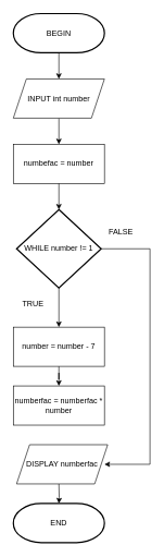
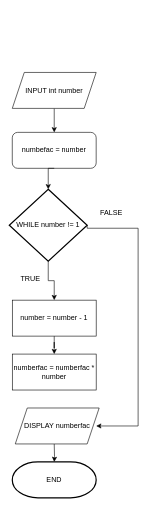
  <mxCell id="0" />
  <mxCell id="1" parent="0" />
- <mxCell id="2" value="" style="edgeStyle=orthogonalEdgeStyle;rounded=0;orthogonalLoop=1;jettySize=auto;html=1;" parent="1" source="3" target="6" edge="1"><mxGeometry relative="1" as="geometry" /></mxCell>
- <mxCell id="3" value="BEGIN" style="strokeWidth=2;html=1;shape=mxgraph.flowchart.terminator;whiteSpace=wrap;rounded=0;" parent="1" vertex="1"><mxGeometry x="20" y="20" width="140" height="60" as="geometry" /></mxCell>
- <mxCell id="4" value="numbefac = number" style="rounded=0;whiteSpace=wrap;html=1;" parent="1" vertex="1"><mxGeometry x="20" y="220" width="140" height="60" as="geometry" /></mxCell>
+ <mxCell id="4" value="numbefac = number" style="whiteSpace=wrap;html=1;rounded=1;" parent="1" vertex="1"><mxGeometry x="20" y="220" width="140" height="60" as="geometry" /></mxCell>
  <mxCell id="5" style="edgeStyle=orthogonalEdgeStyle;rounded=0;orthogonalLoop=1;jettySize=auto;html=1;exitX=0.5;exitY=1;exitDx=0;exitDy=0;" parent="1" source="6" target="4" edge="1"><mxGeometry relative="1" as="geometry" /></mxCell>
  <mxCell id="6" value="INPUT int number" style="shape=parallelogram;perimeter=parallelogramPerimeter;whiteSpace=wrap;html=1;fixedSize=1;rounded=0;" parent="1" vertex="1"><mxGeometry x="20" y="120" width="140" height="60" as="geometry" /></mxCell>
  <mxCell id="7" style="edgeStyle=orthogonalEdgeStyle;rounded=0;orthogonalLoop=1;jettySize=auto;html=1;exitX=0.5;exitY=1;exitDx=0;exitDy=0;exitPerimeter=0;" parent="1" source="9" target="11" edge="1"><mxGeometry relative="1" as="geometry" /></mxCell>
  <mxCell id="8" style="edgeStyle=orthogonalEdgeStyle;rounded=0;orthogonalLoop=1;jettySize=auto;html=1;exitX=1;exitY=0.5;exitDx=0;exitDy=0;exitPerimeter=0;entryX=1;entryY=0.5;entryDx=0;entryDy=0;" parent="1" source="9" edge="1"><mxGeometry relative="1" as="geometry"><Array as="points"><mxPoint x="230" y="380" /><mxPoint x="230" y="710" /></Array><mxPoint x="160" y="710" as="targetPoint" /></mxGeometry></mxCell>
- <mxCell id="9" value="WHILE number != 1" style="strokeWidth=2;html=1;shape=mxgraph.flowchart.decision;whiteSpace=wrap;rounded=0;" parent="1" vertex="1"><mxGeometry x="25" y="320" width="130" height="120" as="geometry" /></mxCell>
+ <mxCell id="9" value="WHILE number != 1" style="strokeWidth=2;html=1;shape=mxgraph.flowchart.decision;whiteSpace=wrap;rounded=0;" parent="1" vertex="1"><mxGeometry x="15" y="315" width="130" height="120" as="geometry" /></mxCell>
  <mxCell id="10" style="edgeStyle=orthogonalEdgeStyle;rounded=0;orthogonalLoop=1;jettySize=auto;html=1;exitX=0.5;exitY=1;exitDx=0;exitDy=0;" parent="1" source="11" target="12" edge="1"><mxGeometry relative="1" as="geometry" /></mxCell>
- <mxCell id="11" value="number = number - 7" style="rounded=0;whiteSpace=wrap;html=1;" parent="1" vertex="1"><mxGeometry x="20" y="500" width="140" height="60" as="geometry" /></mxCell>
+ <mxCell id="11" value="number = number - 1" style="rounded=0;whiteSpace=wrap;html=1;" parent="1" vertex="1"><mxGeometry x="20" y="500" width="140" height="60" as="geometry" /></mxCell>
  <mxCell id="12" value="numberfac = numberfac * number" style="rounded=0;whiteSpace=wrap;html=1;" parent="1" vertex="1"><mxGeometry x="20" y="590" width="140" height="60" as="geometry" /></mxCell>
  <mxCell id="13" style="edgeStyle=orthogonalEdgeStyle;rounded=0;orthogonalLoop=1;jettySize=auto;html=1;exitX=0.5;exitY=1;exitDx=0;exitDy=0;" parent="1" target="14" edge="1"><mxGeometry relative="1" as="geometry"><mxPoint x="90" y="740" as="sourcePoint" /></mxGeometry></mxCell>
  <mxCell id="14" value="END" style="strokeWidth=2;html=1;shape=mxgraph.flowchart.terminator;whiteSpace=wrap;rounded=0;" parent="1" vertex="1"><mxGeometry x="20" y="770" width="140" height="60" as="geometry" /></mxCell>
  <mxCell id="15" style="edgeStyle=orthogonalEdgeStyle;rounded=0;orthogonalLoop=1;jettySize=auto;html=1;exitX=0.5;exitY=1;exitDx=0;exitDy=0;entryX=0.5;entryY=0;entryDx=0;entryDy=0;entryPerimeter=0;" parent="1" source="4" target="9" edge="1"><mxGeometry relative="1" as="geometry" /></mxCell>
  <mxCell id="16" value="TRUE" style="text;html=1;align=center;verticalAlign=middle;resizable=0;points=[];autosize=1;strokeColor=none;fillColor=none;" parent="1" vertex="1"><mxGeometry x="20" y="450" width="60" height="30" as="geometry" /></mxCell>
  <mxCell id="17" value="FALSE" style="text;html=1;align=center;verticalAlign=middle;resizable=0;points=[];autosize=1;strokeColor=none;fillColor=none;" parent="1" vertex="1"><mxGeometry x="155" y="340" width="60" height="30" as="geometry" /></mxCell>
  <mxCell id="18" value="DISPLAY numberfac" style="shape=parallelogram;perimeter=parallelogramPerimeter;whiteSpace=wrap;html=1;fixedSize=1;rounded=0;" vertex="1" parent="1"><mxGeometry x="25" y="680" width="140" height="60" as="geometry" /></mxCell>
